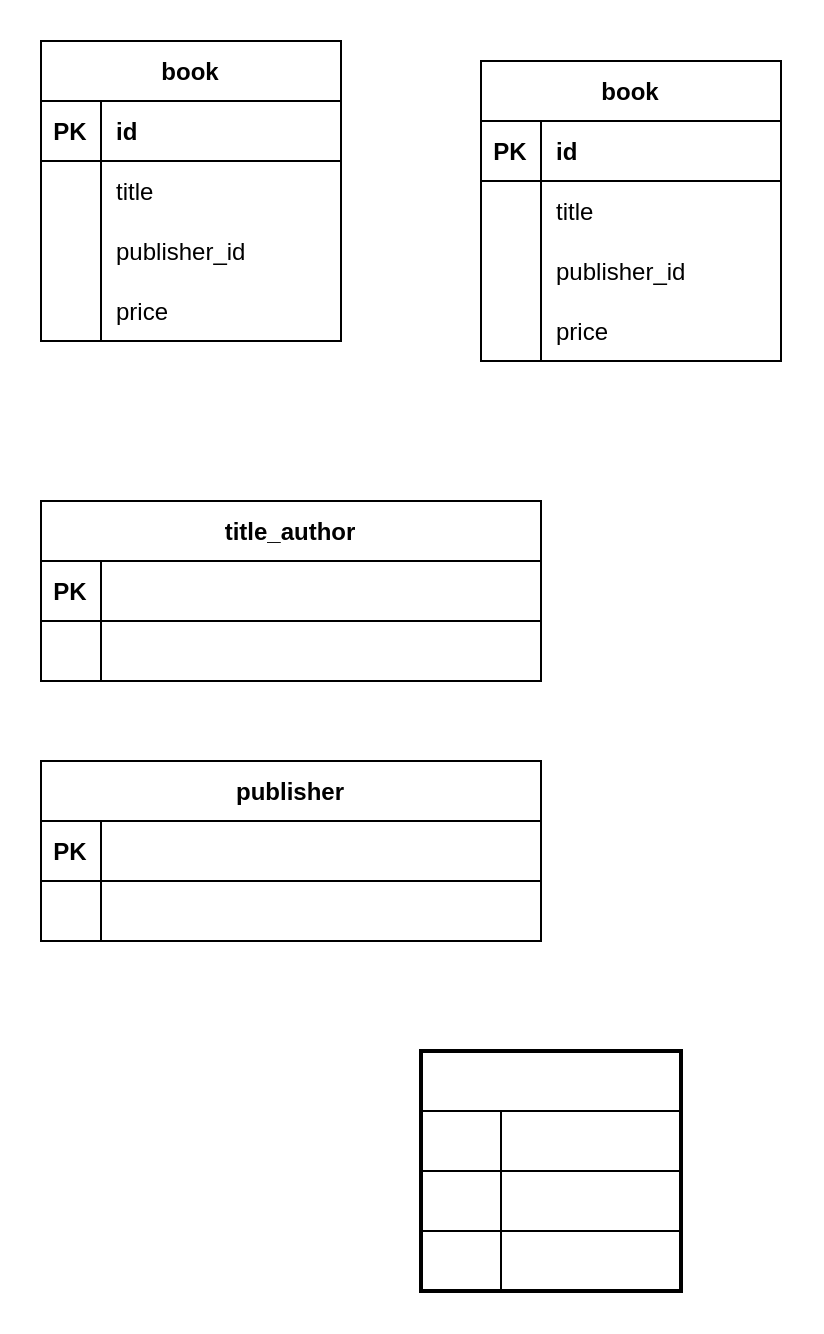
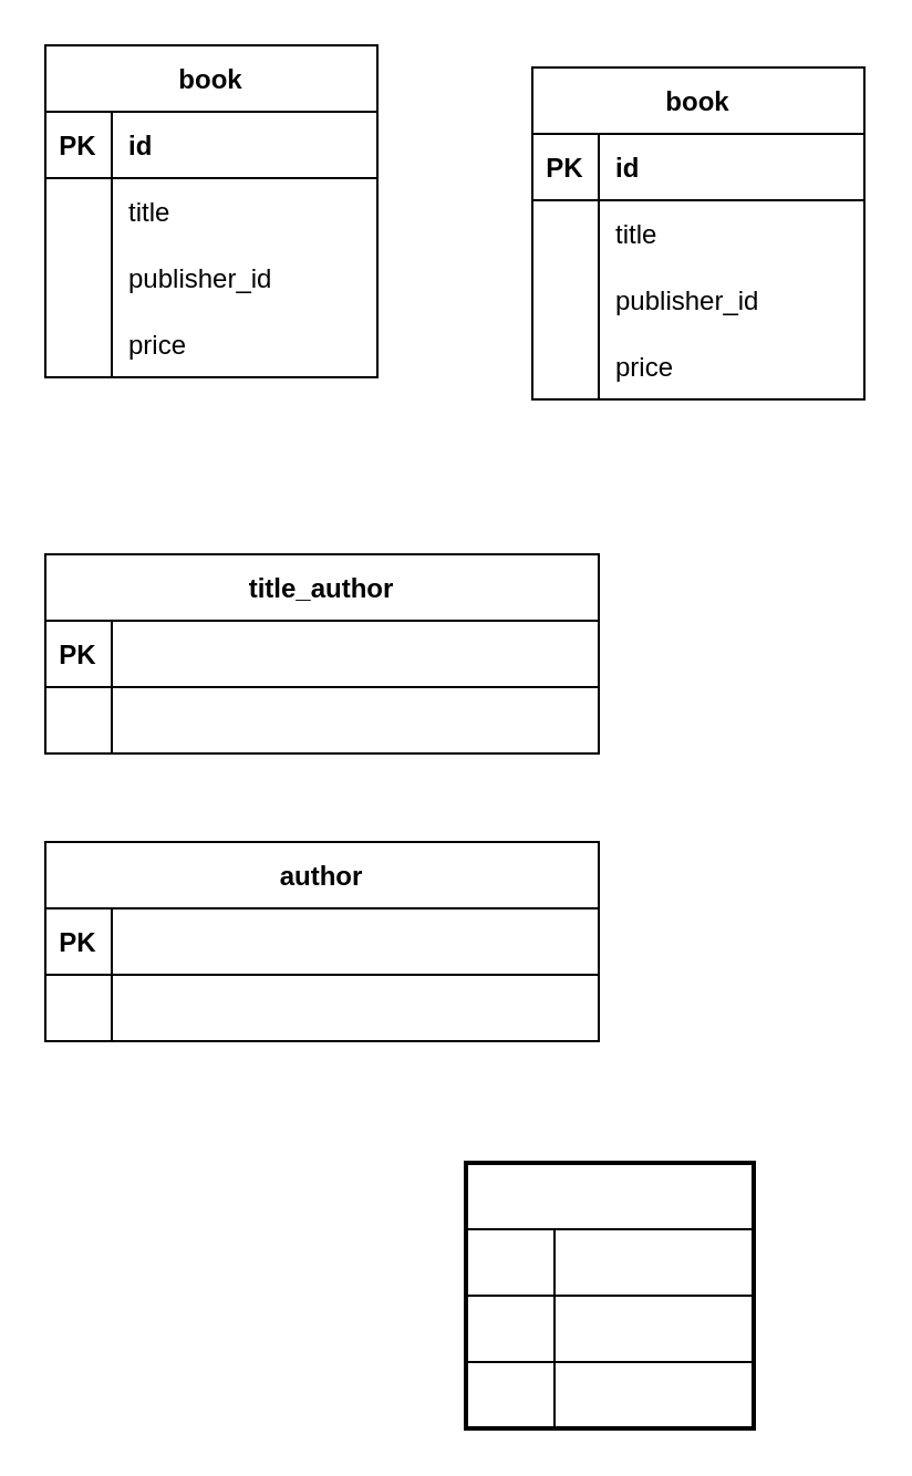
  <mxCell id="0" />
  <mxCell id="1" parent="0" />
  <mxCell id="2" value="book" style="shape=table;startSize=30;container=1;collapsible=1;childLayout=tableLayout;fixedRows=1;rowLines=0;fontStyle=1;align=center;resizeLast=1;" parent="1" vertex="1"><mxGeometry x="20" y="20" width="150" height="150" as="geometry" /></mxCell>
  <mxCell id="3" value="" style="shape=partialRectangle;collapsible=0;dropTarget=0;pointerEvents=0;fillColor=none;points=[[0,0.5],[1,0.5]];portConstraint=eastwest;top=0;left=0;right=0;bottom=1;" parent="2" vertex="1"><mxGeometry y="30" width="150" height="30" as="geometry" /></mxCell>
  <mxCell id="4" value="PK" style="shape=partialRectangle;overflow=hidden;connectable=0;fillColor=none;top=0;left=0;bottom=0;right=0;fontStyle=1;" parent="3" vertex="1"><mxGeometry width="30" height="30" as="geometry"><mxRectangle width="30" height="30" as="alternateBounds" /></mxGeometry></mxCell>
  <mxCell id="5" value="id" style="shape=partialRectangle;overflow=hidden;connectable=0;fillColor=none;top=0;left=0;bottom=0;right=0;align=left;spacingLeft=6;fontStyle=1;" parent="3" vertex="1"><mxGeometry x="30" width="120" height="30" as="geometry"><mxRectangle width="120" height="30" as="alternateBounds" /></mxGeometry></mxCell>
  <mxCell id="6" value="" style="shape=partialRectangle;collapsible=0;dropTarget=0;pointerEvents=0;fillColor=none;points=[[0,0.5],[1,0.5]];portConstraint=eastwest;top=0;left=0;right=0;bottom=0;" parent="2" vertex="1"><mxGeometry y="60" width="150" height="30" as="geometry" /></mxCell>
  <mxCell id="7" value="" style="shape=partialRectangle;overflow=hidden;connectable=0;fillColor=none;top=0;left=0;bottom=0;right=0;" parent="6" vertex="1"><mxGeometry width="30" height="30" as="geometry"><mxRectangle width="30" height="30" as="alternateBounds" /></mxGeometry></mxCell>
  <mxCell id="8" value="title" style="shape=partialRectangle;overflow=hidden;connectable=0;fillColor=none;top=0;left=0;bottom=0;right=0;align=left;spacingLeft=6;" parent="6" vertex="1"><mxGeometry x="30" width="120" height="30" as="geometry"><mxRectangle width="120" height="30" as="alternateBounds" /></mxGeometry></mxCell>
  <mxCell id="9" style="shape=partialRectangle;collapsible=0;dropTarget=0;pointerEvents=0;fillColor=none;points=[[0,0.5],[1,0.5]];portConstraint=eastwest;top=0;left=0;right=0;bottom=0;" vertex="1" parent="2"><mxGeometry y="90" width="150" height="30" as="geometry" /></mxCell>
  <mxCell id="10" style="shape=partialRectangle;overflow=hidden;connectable=0;fillColor=none;top=0;left=0;bottom=0;right=0;" vertex="1" parent="9"><mxGeometry width="30" height="30" as="geometry"><mxRectangle width="30" height="30" as="alternateBounds" /></mxGeometry></mxCell>
  <mxCell id="11" value="publisher_id" style="shape=partialRectangle;overflow=hidden;connectable=0;fillColor=none;top=0;left=0;bottom=0;right=0;align=left;spacingLeft=6;" vertex="1" parent="9"><mxGeometry x="30" width="120" height="30" as="geometry"><mxRectangle width="120" height="30" as="alternateBounds" /></mxGeometry></mxCell>
  <mxCell id="12" style="shape=partialRectangle;collapsible=0;dropTarget=0;pointerEvents=0;fillColor=none;points=[[0,0.5],[1,0.5]];portConstraint=eastwest;top=0;left=0;right=0;bottom=0;" vertex="1" parent="2"><mxGeometry y="120" width="150" height="30" as="geometry" /></mxCell>
  <mxCell id="13" style="shape=partialRectangle;overflow=hidden;connectable=0;fillColor=none;top=0;left=0;bottom=0;right=0;" vertex="1" parent="12"><mxGeometry width="30" height="30" as="geometry"><mxRectangle width="30" height="30" as="alternateBounds" /></mxGeometry></mxCell>
  <mxCell id="14" value="price" style="shape=partialRectangle;overflow=hidden;connectable=0;fillColor=none;top=0;left=0;bottom=0;right=0;align=left;spacingLeft=6;" vertex="1" parent="12"><mxGeometry x="30" width="120" height="30" as="geometry"><mxRectangle width="120" height="30" as="alternateBounds" /></mxGeometry></mxCell>
  <mxCell id="15" value="title_author" style="shape=table;startSize=30;container=1;collapsible=1;childLayout=tableLayout;fixedRows=1;rowLines=0;fontStyle=1;align=center;resizeLast=1;" vertex="1" parent="1"><mxGeometry x="20" y="250" width="250" height="90" as="geometry"><mxRectangle x="120" y="250" width="110" height="30" as="alternateBounds" /></mxGeometry></mxCell>
  <mxCell id="16" value="" style="shape=partialRectangle;collapsible=0;dropTarget=0;pointerEvents=0;fillColor=none;points=[[0,0.5],[1,0.5]];portConstraint=eastwest;top=0;left=0;right=0;bottom=1;" vertex="1" parent="15"><mxGeometry y="30" width="250" height="30" as="geometry" /></mxCell>
  <mxCell id="17" value="PK" style="shape=partialRectangle;overflow=hidden;connectable=0;fillColor=none;top=0;left=0;bottom=0;right=0;fontStyle=1;" vertex="1" parent="16"><mxGeometry width="30" height="30" as="geometry"><mxRectangle width="30" height="30" as="alternateBounds" /></mxGeometry></mxCell>
  <mxCell id="18" value="" style="shape=partialRectangle;overflow=hidden;connectable=0;fillColor=none;top=0;left=0;bottom=0;right=0;align=left;spacingLeft=6;fontStyle=5;" vertex="1" parent="16"><mxGeometry x="30" width="220" height="30" as="geometry"><mxRectangle width="220" height="30" as="alternateBounds" /></mxGeometry></mxCell>
  <mxCell id="19" value="" style="shape=partialRectangle;collapsible=0;dropTarget=0;pointerEvents=0;fillColor=none;points=[[0,0.5],[1,0.5]];portConstraint=eastwest;top=0;left=0;right=0;bottom=0;" vertex="1" parent="15"><mxGeometry y="60" width="250" height="30" as="geometry" /></mxCell>
  <mxCell id="20" value="" style="shape=partialRectangle;overflow=hidden;connectable=0;fillColor=none;top=0;left=0;bottom=0;right=0;" vertex="1" parent="19"><mxGeometry width="30" height="30" as="geometry"><mxRectangle width="30" height="30" as="alternateBounds" /></mxGeometry></mxCell>
  <mxCell id="21" value="" style="shape=partialRectangle;overflow=hidden;connectable=0;fillColor=none;top=0;left=0;bottom=0;right=0;align=left;spacingLeft=6;" vertex="1" parent="19"><mxGeometry x="30" width="220" height="30" as="geometry"><mxRectangle width="220" height="30" as="alternateBounds" /></mxGeometry></mxCell>
- <mxCell id="22" value="publisher" style="shape=table;startSize=30;container=1;collapsible=1;childLayout=tableLayout;fixedRows=1;rowLines=0;fontStyle=1;align=center;resizeLast=1;" vertex="1" parent="1"><mxGeometry x="20" y="380" width="250" height="90" as="geometry" /></mxCell>
+ <mxCell id="22" value="author" style="shape=table;startSize=30;container=1;collapsible=1;childLayout=tableLayout;fixedRows=1;rowLines=0;fontStyle=1;align=center;resizeLast=1;" vertex="1" parent="1"><mxGeometry x="20" y="380" width="250" height="90" as="geometry" /></mxCell>
  <mxCell id="23" value="" style="shape=partialRectangle;collapsible=0;dropTarget=0;pointerEvents=0;fillColor=none;points=[[0,0.5],[1,0.5]];portConstraint=eastwest;top=0;left=0;right=0;bottom=1;" vertex="1" parent="22"><mxGeometry y="30" width="250" height="30" as="geometry" /></mxCell>
  <mxCell id="24" value="PK" style="shape=partialRectangle;overflow=hidden;connectable=0;fillColor=none;top=0;left=0;bottom=0;right=0;fontStyle=1;" vertex="1" parent="23"><mxGeometry width="30" height="30" as="geometry"><mxRectangle width="30" height="30" as="alternateBounds" /></mxGeometry></mxCell>
  <mxCell id="25" value="" style="shape=partialRectangle;overflow=hidden;connectable=0;fillColor=none;top=0;left=0;bottom=0;right=0;align=left;spacingLeft=6;fontStyle=5;" vertex="1" parent="23"><mxGeometry x="30" width="220" height="30" as="geometry"><mxRectangle width="220" height="30" as="alternateBounds" /></mxGeometry></mxCell>
  <mxCell id="26" value="" style="shape=partialRectangle;collapsible=0;dropTarget=0;pointerEvents=0;fillColor=none;points=[[0,0.5],[1,0.5]];portConstraint=eastwest;top=0;left=0;right=0;bottom=0;" vertex="1" parent="22"><mxGeometry y="60" width="250" height="30" as="geometry" /></mxCell>
  <mxCell id="27" value="" style="shape=partialRectangle;overflow=hidden;connectable=0;fillColor=none;top=0;left=0;bottom=0;right=0;" vertex="1" parent="26"><mxGeometry width="30" height="30" as="geometry"><mxRectangle width="30" height="30" as="alternateBounds" /></mxGeometry></mxCell>
  <mxCell id="28" value="" style="shape=partialRectangle;overflow=hidden;connectable=0;fillColor=none;top=0;left=0;bottom=0;right=0;align=left;spacingLeft=6;" vertex="1" parent="26"><mxGeometry x="30" width="220" height="30" as="geometry"><mxRectangle width="220" height="30" as="alternateBounds" /></mxGeometry></mxCell>
  <mxCell id="29" value="book" style="shape=table;startSize=30;container=1;collapsible=1;childLayout=tableLayout;fixedRows=1;rowLines=0;fontStyle=1;align=center;resizeLast=1;" vertex="1" parent="1"><mxGeometry x="240" y="30" width="150" height="150" as="geometry" /></mxCell>
  <mxCell id="30" value="" style="shape=partialRectangle;collapsible=0;dropTarget=0;pointerEvents=0;fillColor=none;points=[[0,0.5],[1,0.5]];portConstraint=eastwest;top=0;left=0;right=0;bottom=1;" vertex="1" parent="29"><mxGeometry y="30" width="150" height="30" as="geometry" /></mxCell>
  <mxCell id="31" value="PK" style="shape=partialRectangle;overflow=hidden;connectable=0;fillColor=none;top=0;left=0;bottom=0;right=0;fontStyle=1;" vertex="1" parent="30"><mxGeometry width="30" height="30" as="geometry"><mxRectangle width="30" height="30" as="alternateBounds" /></mxGeometry></mxCell>
  <mxCell id="32" value="id" style="shape=partialRectangle;overflow=hidden;connectable=0;fillColor=none;top=0;left=0;bottom=0;right=0;align=left;spacingLeft=6;fontStyle=1;" vertex="1" parent="30"><mxGeometry x="30" width="120" height="30" as="geometry"><mxRectangle width="120" height="30" as="alternateBounds" /></mxGeometry></mxCell>
  <mxCell id="33" value="" style="shape=partialRectangle;collapsible=0;dropTarget=0;pointerEvents=0;fillColor=none;points=[[0,0.5],[1,0.5]];portConstraint=eastwest;top=0;left=0;right=0;bottom=0;" vertex="1" parent="29"><mxGeometry y="60" width="150" height="30" as="geometry" /></mxCell>
  <mxCell id="34" value="" style="shape=partialRectangle;overflow=hidden;connectable=0;fillColor=none;top=0;left=0;bottom=0;right=0;" vertex="1" parent="33"><mxGeometry width="30" height="30" as="geometry"><mxRectangle width="30" height="30" as="alternateBounds" /></mxGeometry></mxCell>
  <mxCell id="35" value="title" style="shape=partialRectangle;overflow=hidden;connectable=0;fillColor=none;top=0;left=0;bottom=0;right=0;align=left;spacingLeft=6;" vertex="1" parent="33"><mxGeometry x="30" width="120" height="30" as="geometry"><mxRectangle width="120" height="30" as="alternateBounds" /></mxGeometry></mxCell>
  <mxCell id="36" style="shape=partialRectangle;collapsible=0;dropTarget=0;pointerEvents=0;fillColor=none;points=[[0,0.5],[1,0.5]];portConstraint=eastwest;top=0;left=0;right=0;bottom=0;" vertex="1" parent="29"><mxGeometry y="90" width="150" height="30" as="geometry" /></mxCell>
  <mxCell id="37" style="shape=partialRectangle;overflow=hidden;connectable=0;fillColor=none;top=0;left=0;bottom=0;right=0;" vertex="1" parent="36"><mxGeometry width="30" height="30" as="geometry"><mxRectangle width="30" height="30" as="alternateBounds" /></mxGeometry></mxCell>
  <mxCell id="38" value="publisher_id" style="shape=partialRectangle;overflow=hidden;connectable=0;fillColor=none;top=0;left=0;bottom=0;right=0;align=left;spacingLeft=6;" vertex="1" parent="36"><mxGeometry x="30" width="120" height="30" as="geometry"><mxRectangle width="120" height="30" as="alternateBounds" /></mxGeometry></mxCell>
  <mxCell id="39" style="shape=partialRectangle;collapsible=0;dropTarget=0;pointerEvents=0;fillColor=none;points=[[0,0.5],[1,0.5]];portConstraint=eastwest;top=0;left=0;right=0;bottom=0;" vertex="1" parent="29"><mxGeometry y="120" width="150" height="30" as="geometry" /></mxCell>
  <mxCell id="40" style="shape=partialRectangle;overflow=hidden;connectable=0;fillColor=none;top=0;left=0;bottom=0;right=0;" vertex="1" parent="39"><mxGeometry width="30" height="30" as="geometry"><mxRectangle width="30" height="30" as="alternateBounds" /></mxGeometry></mxCell>
  <mxCell id="41" value="price" style="shape=partialRectangle;overflow=hidden;connectable=0;fillColor=none;top=0;left=0;bottom=0;right=0;align=left;spacingLeft=6;" vertex="1" parent="39"><mxGeometry x="30" width="120" height="30" as="geometry"><mxRectangle width="120" height="30" as="alternateBounds" /></mxGeometry></mxCell>
  <mxCell id="42" value="" style="rounded=0;whiteSpace=wrap;html=1;strokeWidth=2;fillColor=none;" vertex="1" parent="1"><mxGeometry x="210" y="525" width="130" height="120" as="geometry" /></mxCell>
  <mxCell id="43" value="" style="rounded=0;whiteSpace=wrap;html=1;fillColor=none;" vertex="1" parent="1"><mxGeometry x="210" y="555" width="130" height="30" as="geometry" /></mxCell>
  <mxCell id="44" value="" style="rounded=0;whiteSpace=wrap;html=1;fillColor=none;" vertex="1" parent="1"><mxGeometry x="210" y="585" width="130" height="30" as="geometry" /></mxCell>
  <mxCell id="45" value="" style="rounded=0;whiteSpace=wrap;html=1;fillColor=none;" vertex="1" parent="1"><mxGeometry x="210" y="615" width="130" height="30" as="geometry" /></mxCell>
  <mxCell id="46" value="" style="rounded=0;whiteSpace=wrap;html=1;fillColor=none;" vertex="1" parent="1"><mxGeometry x="210" y="555" width="40" height="90" as="geometry" /></mxCell>
